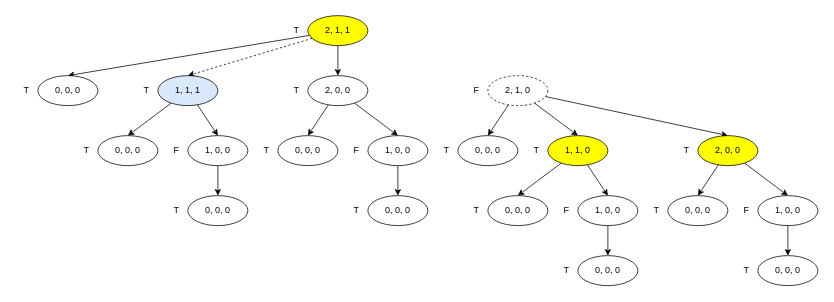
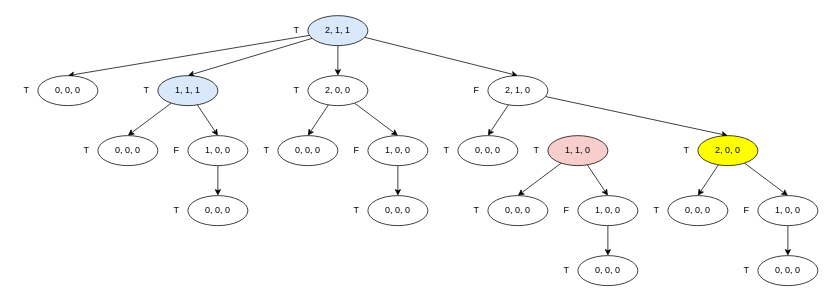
  <mxCell id="0" />
  <mxCell id="1" parent="0" />
  <mxCell id="2" style="rounded=0;orthogonalLoop=1;jettySize=auto;html=1;entryX=0.5;entryY=0;entryDx=0;entryDy=0;" edge="1" parent="1" source="6" target="21"><mxGeometry relative="1" as="geometry" /></mxCell>
- <mxCell id="3" style="edgeStyle=none;rounded=0;orthogonalLoop=1;jettySize=auto;html=1;entryX=0.5;entryY=0;entryDx=0;entryDy=0;dashed=1;" edge="1" parent="1" source="6" target="19"><mxGeometry relative="1" as="geometry" /></mxCell>
+ <mxCell id="3" style="edgeStyle=none;rounded=0;orthogonalLoop=1;jettySize=auto;html=1;entryX=0.5;entryY=0;entryDx=0;entryDy=0;" edge="1" parent="1" source="6" target="19"><mxGeometry relative="1" as="geometry" /></mxCell>
  <mxCell id="4" style="edgeStyle=none;rounded=0;orthogonalLoop=1;jettySize=auto;html=1;entryX=0.5;entryY=0;entryDx=0;entryDy=0;" edge="1" parent="1" source="6" target="15"><mxGeometry relative="1" as="geometry" /></mxCell>
- <mxCell id="6" value="2, 1, 1" style="ellipse;whiteSpace=wrap;html=1;fillColor=#FFFF00;" vertex="1" parent="1"><mxGeometry x="410" y="20" width="80" height="40" as="geometry" /></mxCell>
+ <mxCell id="5" style="edgeStyle=none;rounded=0;orthogonalLoop=1;jettySize=auto;html=1;entryX=0.5;entryY=0;entryDx=0;entryDy=0;" edge="1" parent="1" source="6" target="11"><mxGeometry relative="1" as="geometry" /></mxCell>
+ <mxCell id="6" value="2, 1, 1" style="ellipse;whiteSpace=wrap;html=1;fillColor=#dae8fc;" vertex="1" parent="1"><mxGeometry x="410" y="20" width="80" height="40" as="geometry" /></mxCell>
  <mxCell id="7" value="T" style="whiteSpace=wrap;html=1;aspect=fixed;fillColor=none;strokeColor=none;" vertex="1" parent="1"><mxGeometry x="380" y="25" width="30" height="30" as="geometry" /></mxCell>
  <mxCell id="8" style="edgeStyle=none;rounded=0;orthogonalLoop=1;jettySize=auto;html=1;entryX=0.5;entryY=0;entryDx=0;entryDy=0;" edge="1" parent="1" source="11" target="41"><mxGeometry relative="1" as="geometry" /></mxCell>
- <mxCell id="9" style="edgeStyle=none;rounded=0;orthogonalLoop=1;jettySize=auto;html=1;entryX=0.5;entryY=0;entryDx=0;entryDy=0;" edge="1" parent="1" source="11" target="39"><mxGeometry relative="1" as="geometry" /></mxCell>
  <mxCell id="10" style="edgeStyle=none;rounded=0;orthogonalLoop=1;jettySize=auto;html=1;entryX=0.5;entryY=0;entryDx=0;entryDy=0;" edge="1" parent="1" source="11" target="52"><mxGeometry relative="1" as="geometry" /></mxCell>
- <mxCell id="11" value="2, 1, 0" style="ellipse;whiteSpace=wrap;html=1;dashed=1;" vertex="1" parent="1"><mxGeometry x="650" y="100" width="80" height="40" as="geometry" /></mxCell>
+ <mxCell id="11" value="2, 1, 0" style="ellipse;whiteSpace=wrap;html=1;" vertex="1" parent="1"><mxGeometry x="650" y="100" width="80" height="40" as="geometry" /></mxCell>
  <mxCell id="12" value="F" style="whiteSpace=wrap;html=1;aspect=fixed;fillColor=none;strokeColor=none;" vertex="1" parent="1"><mxGeometry x="620" y="105" width="30" height="30" as="geometry" /></mxCell>
  <mxCell id="13" style="edgeStyle=none;rounded=0;orthogonalLoop=1;jettySize=auto;html=1;entryX=0.5;entryY=0;entryDx=0;entryDy=0;" edge="1" parent="1" source="15" target="31"><mxGeometry relative="1" as="geometry" /></mxCell>
  <mxCell id="14" style="edgeStyle=none;rounded=0;orthogonalLoop=1;jettySize=auto;html=1;entryX=0.5;entryY=0;entryDx=0;entryDy=0;" edge="1" parent="1" source="15" target="33"><mxGeometry relative="1" as="geometry" /></mxCell>
  <mxCell id="15" value="2, 0, 0" style="ellipse;whiteSpace=wrap;html=1;" vertex="1" parent="1"><mxGeometry x="410" y="100" width="80" height="40" as="geometry" /></mxCell>
  <mxCell id="16" value="T" style="whiteSpace=wrap;html=1;aspect=fixed;fillColor=none;strokeColor=none;" vertex="1" parent="1"><mxGeometry x="380" y="105" width="30" height="30" as="geometry" /></mxCell>
  <mxCell id="17" style="edgeStyle=none;rounded=0;orthogonalLoop=1;jettySize=auto;html=1;entryX=0.5;entryY=0;entryDx=0;entryDy=0;" edge="1" parent="1" source="19" target="26"><mxGeometry relative="1" as="geometry" /></mxCell>
  <mxCell id="18" style="edgeStyle=none;rounded=0;orthogonalLoop=1;jettySize=auto;html=1;entryX=0.5;entryY=0;entryDx=0;entryDy=0;" edge="1" parent="1" source="19" target="24"><mxGeometry relative="1" as="geometry" /></mxCell>
  <mxCell id="19" value="1, 1, 1" style="ellipse;whiteSpace=wrap;html=1;fillColor=#dae8fc;" vertex="1" parent="1"><mxGeometry x="210" y="100" width="80" height="40" as="geometry" /></mxCell>
  <mxCell id="20" value="T" style="whiteSpace=wrap;html=1;aspect=fixed;fillColor=none;strokeColor=none;" vertex="1" parent="1"><mxGeometry x="180" y="105" width="30" height="30" as="geometry" /></mxCell>
  <mxCell id="21" value="0, 0, 0" style="ellipse;whiteSpace=wrap;html=1;" vertex="1" parent="1"><mxGeometry x="50" y="100" width="80" height="40" as="geometry" /></mxCell>
  <mxCell id="22" value="T" style="whiteSpace=wrap;html=1;aspect=fixed;fillColor=none;strokeColor=none;" vertex="1" parent="1"><mxGeometry x="20" y="105" width="30" height="30" as="geometry" /></mxCell>
  <mxCell id="23" style="edgeStyle=none;rounded=0;orthogonalLoop=1;jettySize=auto;html=1;entryX=0.5;entryY=0;entryDx=0;entryDy=0;" edge="1" parent="1" source="24" target="28"><mxGeometry relative="1" as="geometry" /></mxCell>
  <mxCell id="24" value="1, 0, 0" style="ellipse;whiteSpace=wrap;html=1;" vertex="1" parent="1"><mxGeometry x="250" y="180" width="80" height="40" as="geometry" /></mxCell>
  <mxCell id="25" value="F" style="whiteSpace=wrap;html=1;aspect=fixed;fillColor=none;strokeColor=none;" vertex="1" parent="1"><mxGeometry x="220" y="185" width="30" height="30" as="geometry" /></mxCell>
  <mxCell id="26" value="0, 0, 0" style="ellipse;whiteSpace=wrap;html=1;" vertex="1" parent="1"><mxGeometry x="130" y="180" width="80" height="40" as="geometry" /></mxCell>
  <mxCell id="27" value="T" style="whiteSpace=wrap;html=1;aspect=fixed;fillColor=none;strokeColor=none;" vertex="1" parent="1"><mxGeometry x="100" y="185" width="30" height="30" as="geometry" /></mxCell>
  <mxCell id="28" value="0, 0, 0" style="ellipse;whiteSpace=wrap;html=1;" vertex="1" parent="1"><mxGeometry x="250" y="260" width="80" height="40" as="geometry" /></mxCell>
  <mxCell id="29" value="T" style="whiteSpace=wrap;html=1;aspect=fixed;fillColor=none;strokeColor=none;" vertex="1" parent="1"><mxGeometry x="220" y="265" width="30" height="30" as="geometry" /></mxCell>
  <mxCell id="30" style="edgeStyle=none;rounded=0;orthogonalLoop=1;jettySize=auto;html=1;entryX=0.5;entryY=0;entryDx=0;entryDy=0;" edge="1" parent="1" source="31" target="35"><mxGeometry relative="1" as="geometry" /></mxCell>
  <mxCell id="31" value="1, 0, 0" style="ellipse;whiteSpace=wrap;html=1;" vertex="1" parent="1"><mxGeometry x="490" y="180" width="80" height="40" as="geometry" /></mxCell>
  <mxCell id="32" value="F" style="whiteSpace=wrap;html=1;aspect=fixed;fillColor=none;strokeColor=none;" vertex="1" parent="1"><mxGeometry x="460" y="185" width="30" height="30" as="geometry" /></mxCell>
  <mxCell id="33" value="0, 0, 0" style="ellipse;whiteSpace=wrap;html=1;" vertex="1" parent="1"><mxGeometry x="370" y="180" width="80" height="40" as="geometry" /></mxCell>
  <mxCell id="34" value="T" style="whiteSpace=wrap;html=1;aspect=fixed;fillColor=none;strokeColor=none;" vertex="1" parent="1"><mxGeometry x="340" y="185" width="30" height="30" as="geometry" /></mxCell>
  <mxCell id="35" value="0, 0, 0" style="ellipse;whiteSpace=wrap;html=1;" vertex="1" parent="1"><mxGeometry x="490" y="260" width="80" height="40" as="geometry" /></mxCell>
  <mxCell id="36" value="T" style="whiteSpace=wrap;html=1;aspect=fixed;fillColor=none;strokeColor=none;" vertex="1" parent="1"><mxGeometry x="460" y="265" width="30" height="30" as="geometry" /></mxCell>
  <mxCell id="37" style="edgeStyle=none;rounded=0;orthogonalLoop=1;jettySize=auto;html=1;entryX=0.5;entryY=0;entryDx=0;entryDy=0;" edge="1" parent="1" source="39" target="46"><mxGeometry relative="1" as="geometry" /></mxCell>
  <mxCell id="38" style="edgeStyle=none;rounded=0;orthogonalLoop=1;jettySize=auto;html=1;entryX=0.5;entryY=0;entryDx=0;entryDy=0;" edge="1" parent="1" source="39" target="44"><mxGeometry relative="1" as="geometry" /></mxCell>
- <mxCell id="39" value="1, 1, 0" style="ellipse;whiteSpace=wrap;html=1;fillColor=#FFFF00;" vertex="1" parent="1"><mxGeometry x="730" y="180" width="80" height="40" as="geometry" /></mxCell>
+ <mxCell id="39" value="1, 1, 0" style="ellipse;whiteSpace=wrap;html=1;fillColor=#f8cecc;" vertex="1" parent="1"><mxGeometry x="730" y="180" width="80" height="40" as="geometry" /></mxCell>
  <mxCell id="40" value="T" style="whiteSpace=wrap;html=1;aspect=fixed;fillColor=none;strokeColor=none;" vertex="1" parent="1"><mxGeometry x="700" y="185" width="30" height="30" as="geometry" /></mxCell>
  <mxCell id="41" value="0, 0, 0" style="ellipse;whiteSpace=wrap;html=1;" vertex="1" parent="1"><mxGeometry x="610" y="180" width="80" height="40" as="geometry" /></mxCell>
  <mxCell id="42" value="T" style="whiteSpace=wrap;html=1;aspect=fixed;fillColor=none;strokeColor=none;" vertex="1" parent="1"><mxGeometry x="580" y="185" width="30" height="30" as="geometry" /></mxCell>
  <mxCell id="43" style="edgeStyle=none;rounded=0;orthogonalLoop=1;jettySize=auto;html=1;entryX=0.5;entryY=0;entryDx=0;entryDy=0;" edge="1" parent="1" source="44" target="48"><mxGeometry relative="1" as="geometry" /></mxCell>
  <mxCell id="44" value="1, 0, 0" style="ellipse;whiteSpace=wrap;html=1;" vertex="1" parent="1"><mxGeometry x="770" y="260" width="80" height="40" as="geometry" /></mxCell>
  <mxCell id="45" value="F" style="whiteSpace=wrap;html=1;aspect=fixed;fillColor=none;strokeColor=none;" vertex="1" parent="1"><mxGeometry x="740" y="265" width="30" height="30" as="geometry" /></mxCell>
  <mxCell id="46" value="0, 0, 0" style="ellipse;whiteSpace=wrap;html=1;" vertex="1" parent="1"><mxGeometry x="650" y="260" width="80" height="40" as="geometry" /></mxCell>
  <mxCell id="47" value="T" style="whiteSpace=wrap;html=1;aspect=fixed;fillColor=none;strokeColor=none;" vertex="1" parent="1"><mxGeometry x="620" y="265" width="30" height="30" as="geometry" /></mxCell>
  <mxCell id="48" value="0, 0, 0" style="ellipse;whiteSpace=wrap;html=1;" vertex="1" parent="1"><mxGeometry x="770" y="340" width="80" height="40" as="geometry" /></mxCell>
  <mxCell id="49" value="T" style="whiteSpace=wrap;html=1;aspect=fixed;fillColor=none;strokeColor=none;" vertex="1" parent="1"><mxGeometry x="740" y="345" width="30" height="30" as="geometry" /></mxCell>
  <mxCell id="50" style="edgeStyle=none;rounded=0;orthogonalLoop=1;jettySize=auto;html=1;entryX=0.5;entryY=0;entryDx=0;entryDy=0;" edge="1" parent="1" source="52" target="55"><mxGeometry relative="1" as="geometry" /></mxCell>
  <mxCell id="51" style="edgeStyle=none;rounded=0;orthogonalLoop=1;jettySize=auto;html=1;entryX=0.5;entryY=0;entryDx=0;entryDy=0;" edge="1" parent="1" source="52" target="57"><mxGeometry relative="1" as="geometry" /></mxCell>
  <mxCell id="52" value="2, 0, 0" style="ellipse;whiteSpace=wrap;html=1;fillColor=#FFFF00;" vertex="1" parent="1"><mxGeometry x="930" y="180" width="80" height="40" as="geometry" /></mxCell>
  <mxCell id="53" value="T" style="whiteSpace=wrap;html=1;aspect=fixed;fillColor=none;strokeColor=none;" vertex="1" parent="1"><mxGeometry x="900" y="185" width="30" height="30" as="geometry" /></mxCell>
  <mxCell id="54" style="edgeStyle=none;rounded=0;orthogonalLoop=1;jettySize=auto;html=1;entryX=0.5;entryY=0;entryDx=0;entryDy=0;" edge="1" parent="1" source="55" target="59"><mxGeometry relative="1" as="geometry" /></mxCell>
  <mxCell id="55" value="1, 0, 0" style="ellipse;whiteSpace=wrap;html=1;" vertex="1" parent="1"><mxGeometry x="1010" y="260" width="80" height="40" as="geometry" /></mxCell>
  <mxCell id="56" value="F" style="whiteSpace=wrap;html=1;aspect=fixed;fillColor=none;strokeColor=none;" vertex="1" parent="1"><mxGeometry x="980" y="265" width="30" height="30" as="geometry" /></mxCell>
  <mxCell id="57" value="0, 0, 0" style="ellipse;whiteSpace=wrap;html=1;" vertex="1" parent="1"><mxGeometry x="890" y="260" width="80" height="40" as="geometry" /></mxCell>
  <mxCell id="58" value="T" style="whiteSpace=wrap;html=1;aspect=fixed;fillColor=none;strokeColor=none;" vertex="1" parent="1"><mxGeometry x="860" y="265" width="30" height="30" as="geometry" /></mxCell>
  <mxCell id="59" value="0, 0, 0" style="ellipse;whiteSpace=wrap;html=1;" vertex="1" parent="1"><mxGeometry x="1010" y="340" width="80" height="40" as="geometry" /></mxCell>
  <mxCell id="60" value="T" style="whiteSpace=wrap;html=1;aspect=fixed;fillColor=none;strokeColor=none;" vertex="1" parent="1"><mxGeometry x="980" y="345" width="30" height="30" as="geometry" /></mxCell>
